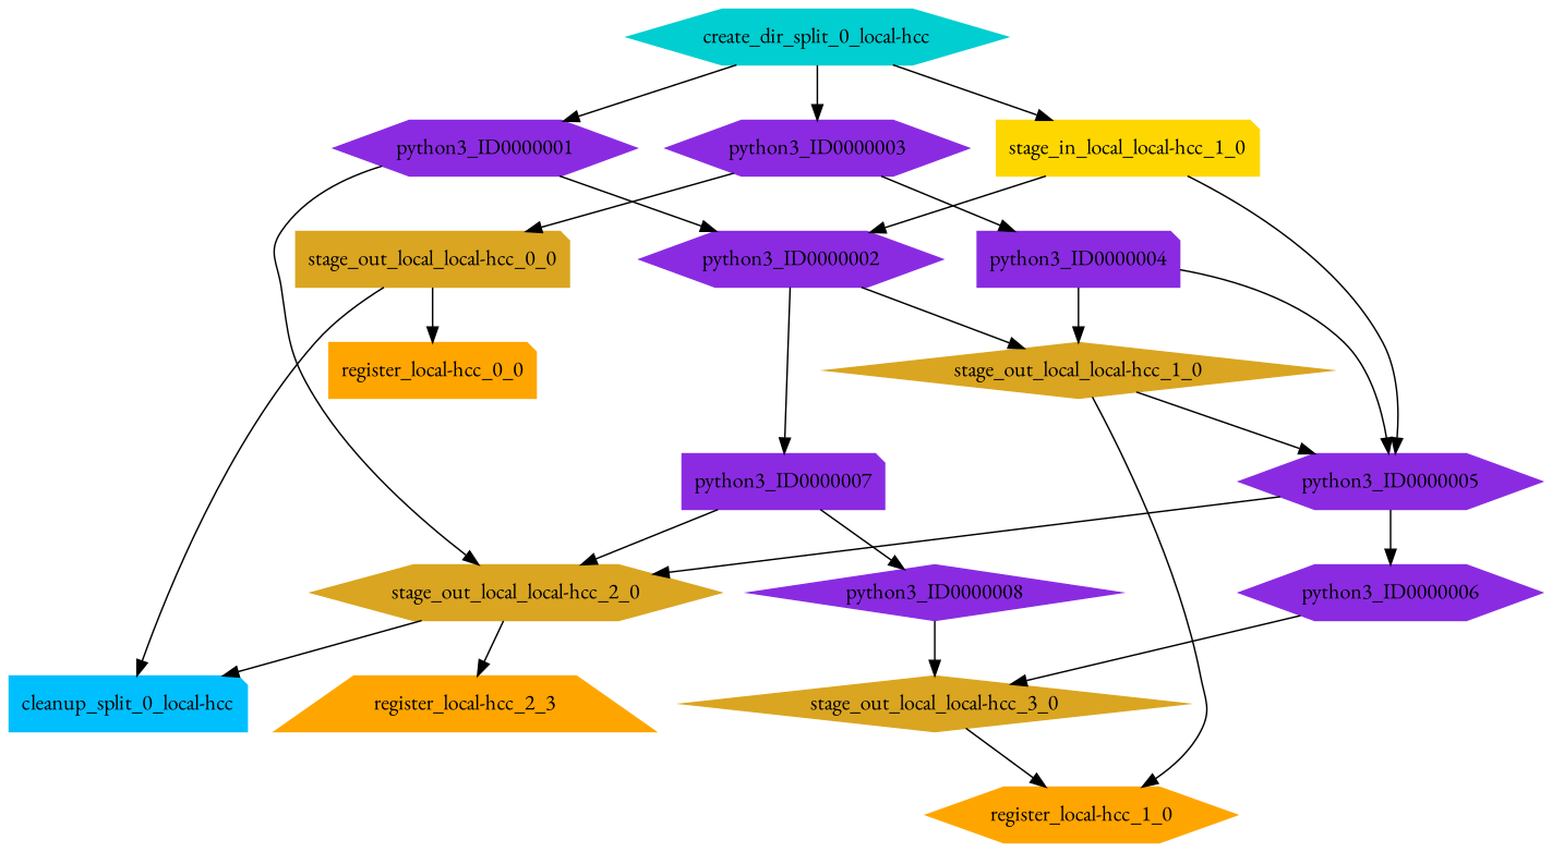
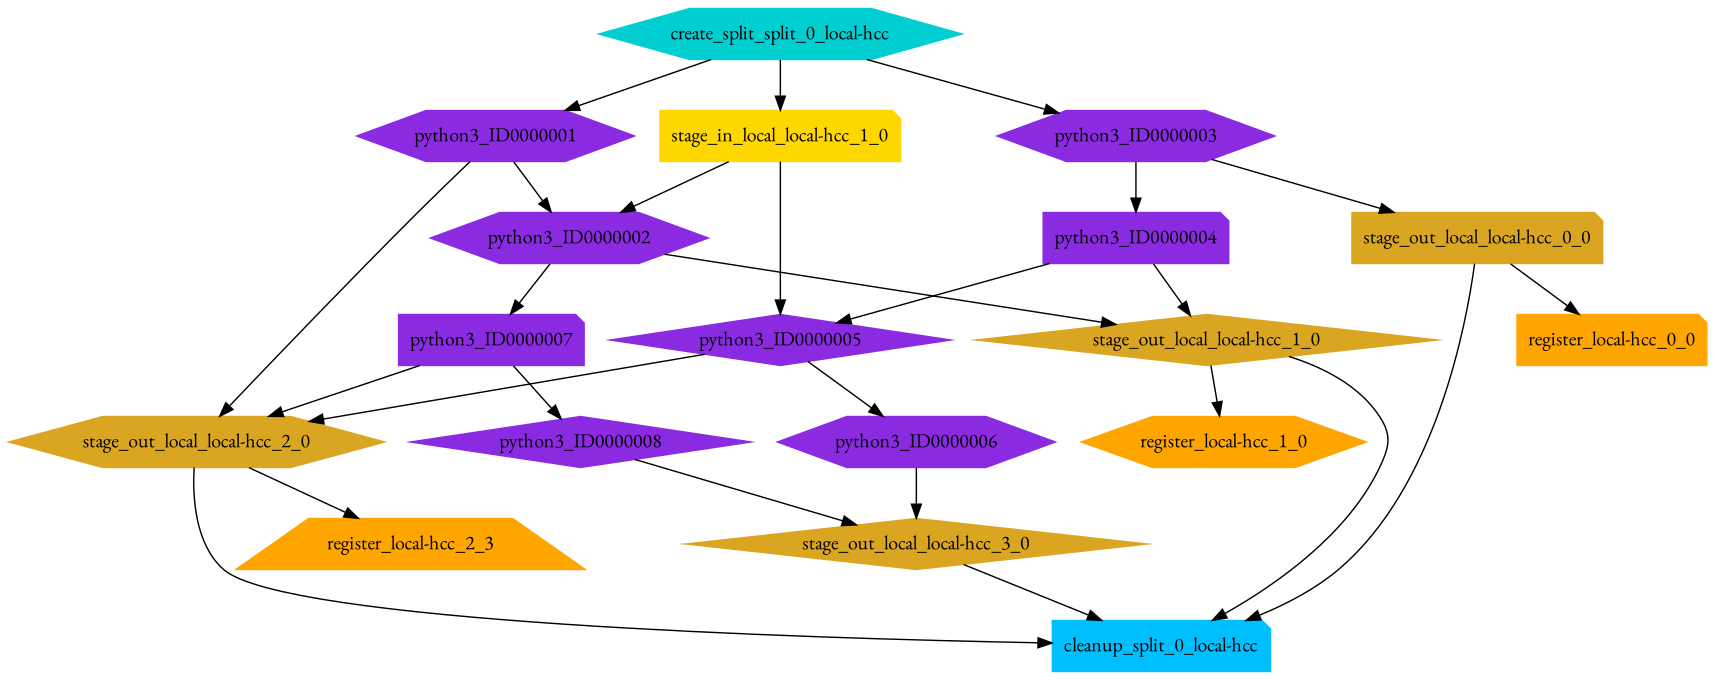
  digraph {
    fontname="EB Garamond"
    node [color=blueviolet fontname="EB Garamond" shape=hexagon style=filled]
    edge [arrowhead=normal arrowsize=1.0 fontname="EB Garamond"]
    n1 [color=deepskyblue label="cleanup_split_0_local-hcc" shape=note]
    n2 [label=python3_ID0000001]
    n3 [label=python3_ID0000002]
    n4 [color=goldenrod label="stage_out_local_local-hcc_2_0"]
    n5 [label=python3_ID0000007 shape=note]
    n6 [color=goldenrod label="stage_out_local_local-hcc_1_0" shape=diamond]
    n7 [color=goldenrod label="stage_out_local_local-hcc_0_0" shape=note]
    n8 [color=orange label="register_local-hcc_0_0" shape=note]
    n9 [label=python3_ID0000008 shape=diamond]
    n10 [color=orange label="register_local-hcc_1_0"]
-   n11 [color=darkturquoise label="create_dir_split_0_local-hcc"]
+   n11 [color=darkturquoise label="create_split_split_0_local-hcc"]
    n12 [label=python3_ID0000003]
    n13 [color=gold label="stage_in_local_local-hcc_1_0" shape=note]
    n14 [label=python3_ID0000004 shape=note]
-   n15 [label=python3_ID0000005]
+   n15 [label=python3_ID0000005 shape=diamond]
    n16 [label=python3_ID0000006]
    n17 [color=orange label="register_local-hcc_2_3" shape=trapezium]
    n18 [color=goldenrod label="stage_out_local_local-hcc_3_0" shape=diamond]
    n2 -> n3
    n2 -> n4
    n3 -> n5
    n3 -> n6
    n4 -> n1
    n4 -> n17
    n5 -> n4
    n5 -> n9
-   n6 -> n15
+   n6 -> n1
    n6 -> n10
    n7 -> n1
    n7 -> n8
    n9 -> n18
    n11 -> n2
    n11 -> n12
    n11 -> n13
    n12 -> n7
    n12 -> n14
    n13 -> n3
    n13 -> n15
    n14 -> n6
    n14 -> n15
    n15 -> n4
    n15 -> n16
    n16 -> n18
-   n18 -> n10
+   n18 -> n1
  }
